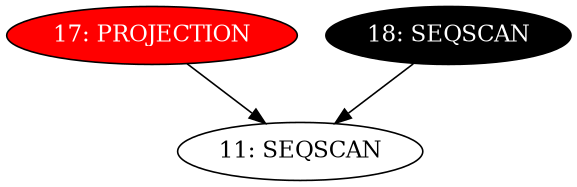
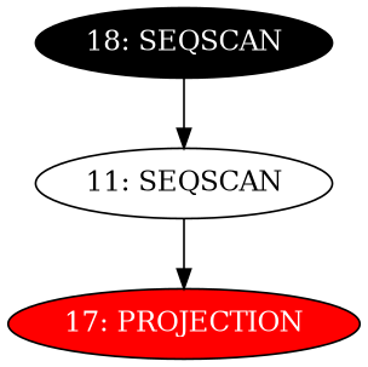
  digraph {
    node [fontcolor=white style=filled]
    n1 [label="11: SEQSCAN" fontcolor="" style=""]
    n2 [fillcolor=red label="17: PROJECTION"]
    n3 [fillcolor=black label="18: SEQSCAN"]
-   n2 -> n1
+   n1 -> n2
    n3 -> n1
  }
